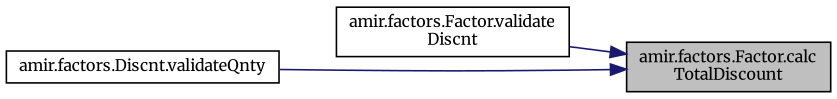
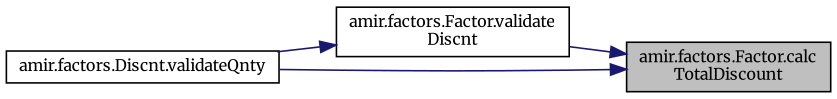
  digraph {
    fontname=Merriweather
    rankdir=RL
    node [color=black fillcolor=white fontname=Merriweather fontsize=10 shape=record style=filled]
    edge [color=midnightblue dir=back fontname=Merriweather fontsize=10 labelfontname="FreeSans.ttf" labelfontsize=10 style=solid]
    n1 [fillcolor=grey75 fontcolor=black height=0.2 label="amir.factors.Factor.calc\lTotalDiscount" width=0.4]
    n2 [height=0.2 label="amir.factors.Factor.validate\lDiscnt" width=0.4]
    n3 [height=0.2 label="amir.factors.Discnt.validateQnty" width=0.4]
    n1 -> n2
    n1 -> n3
+   n2 -> n3
  }
